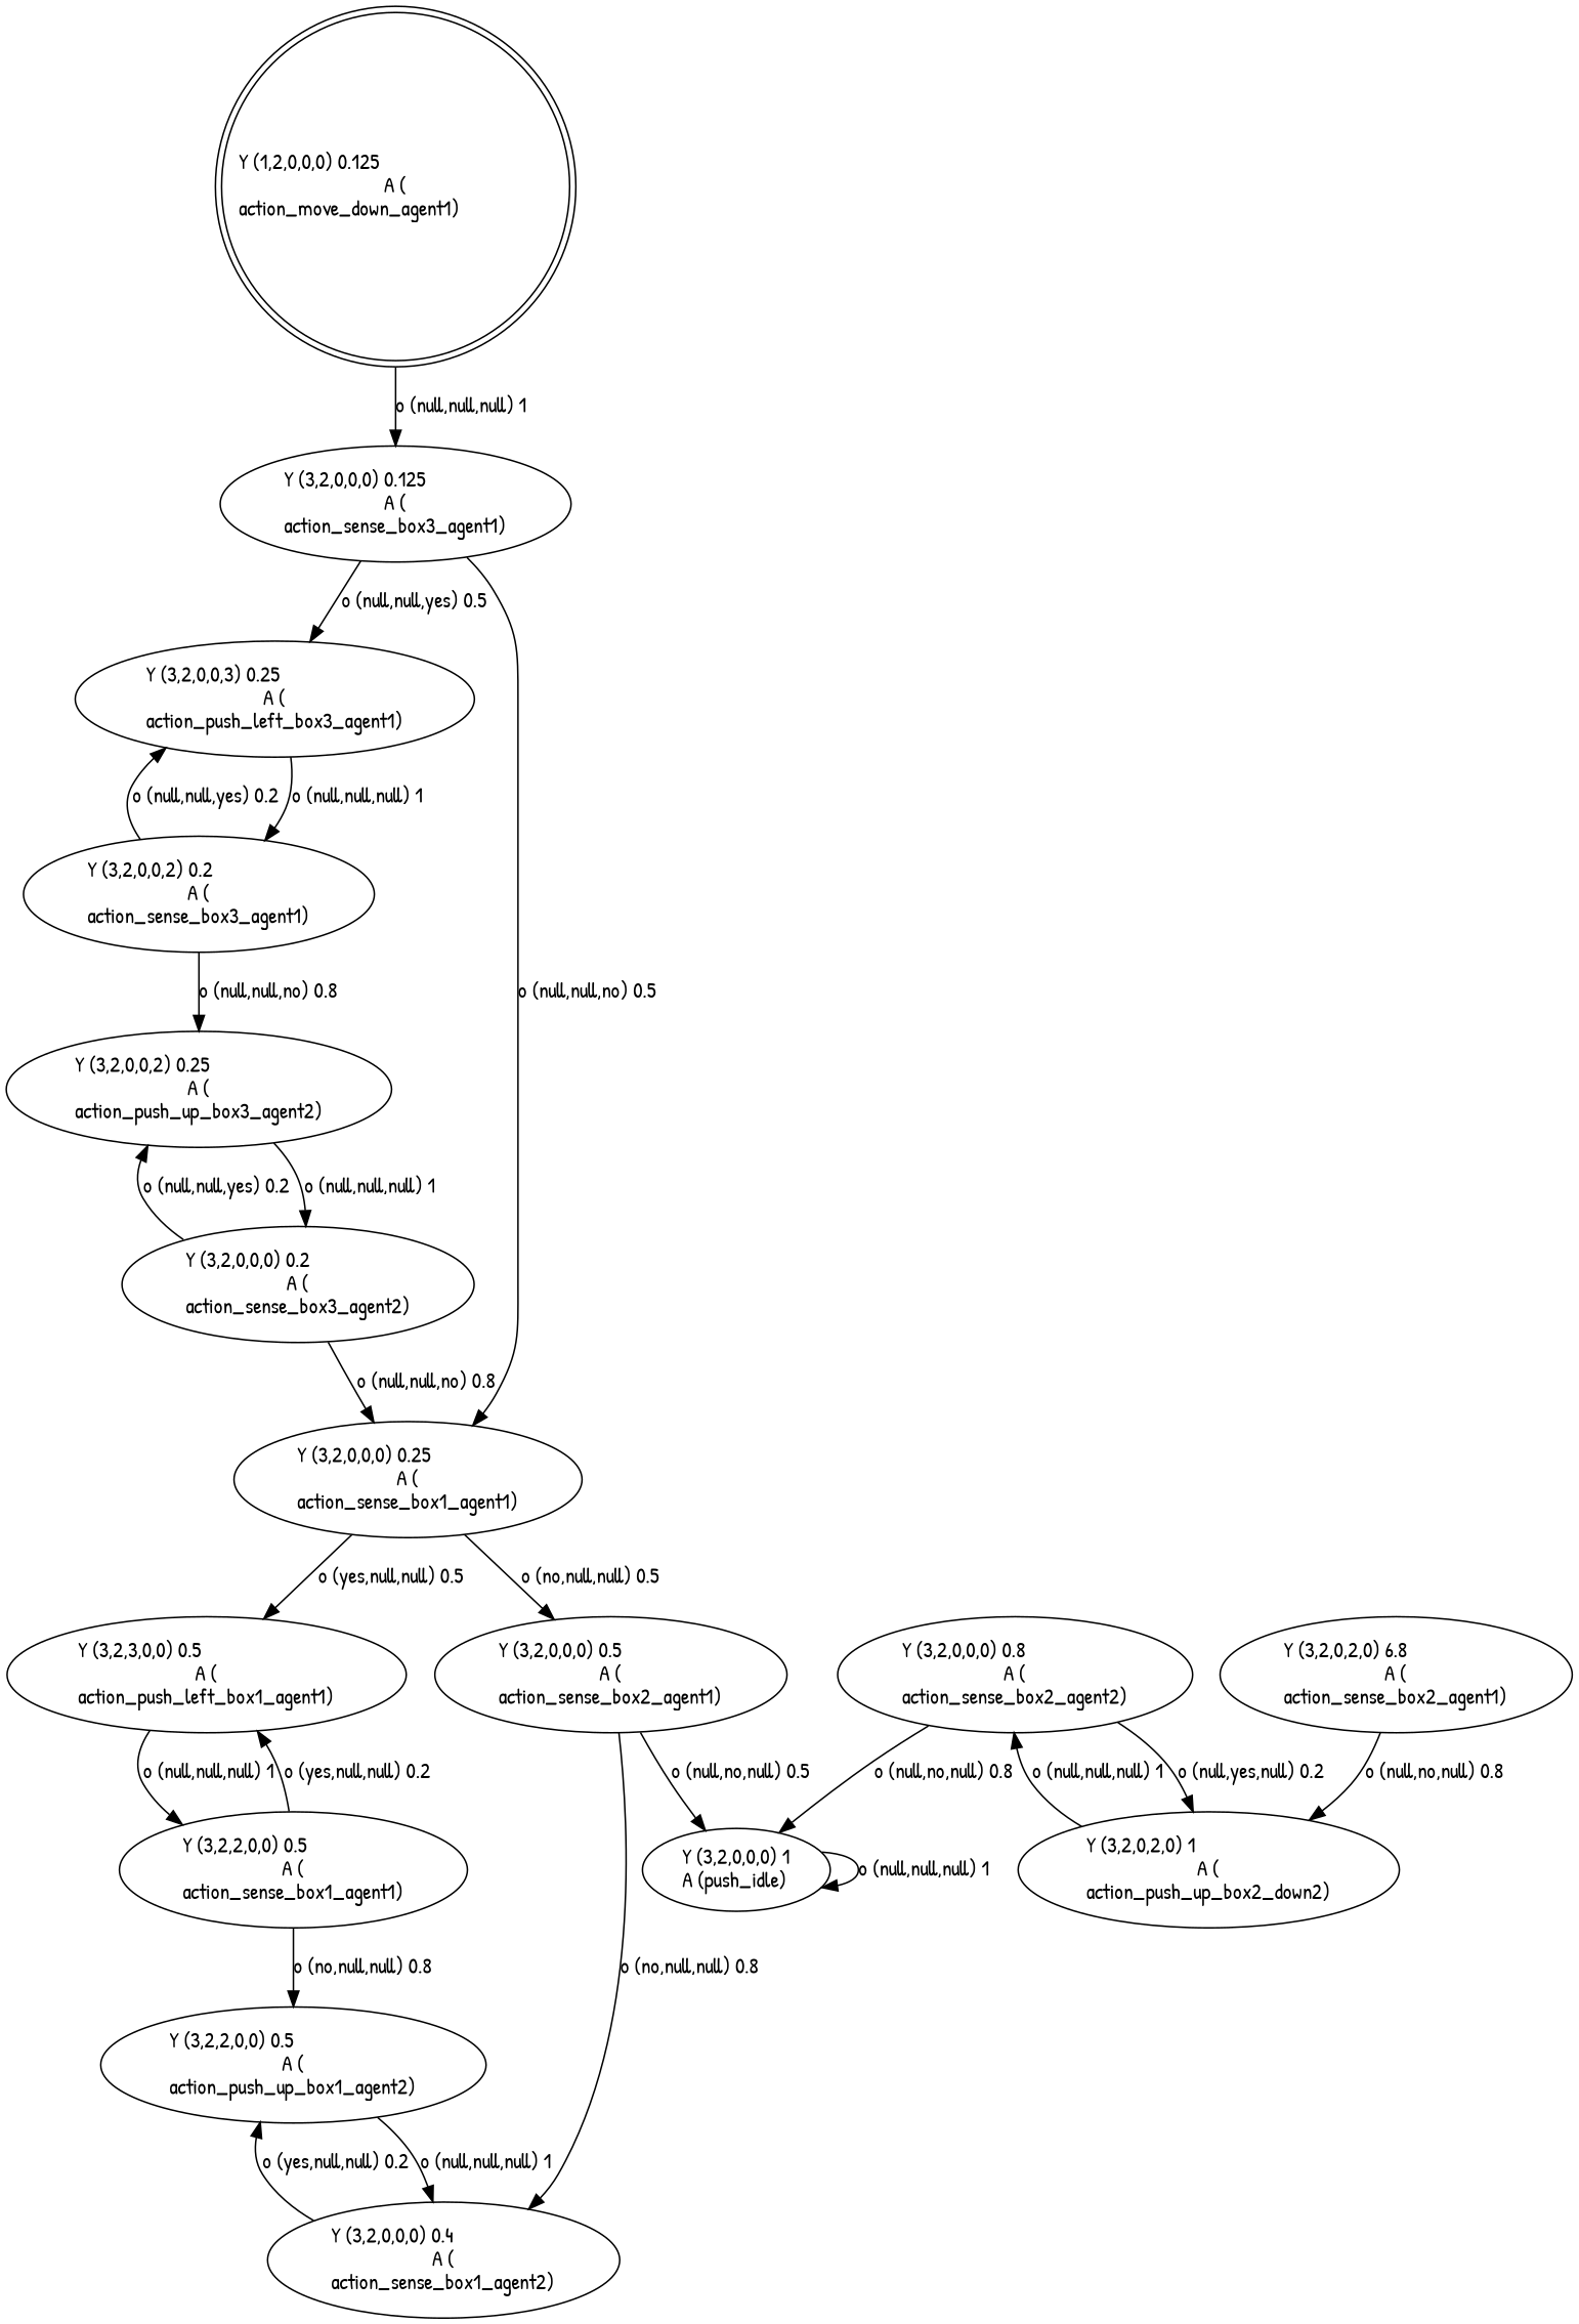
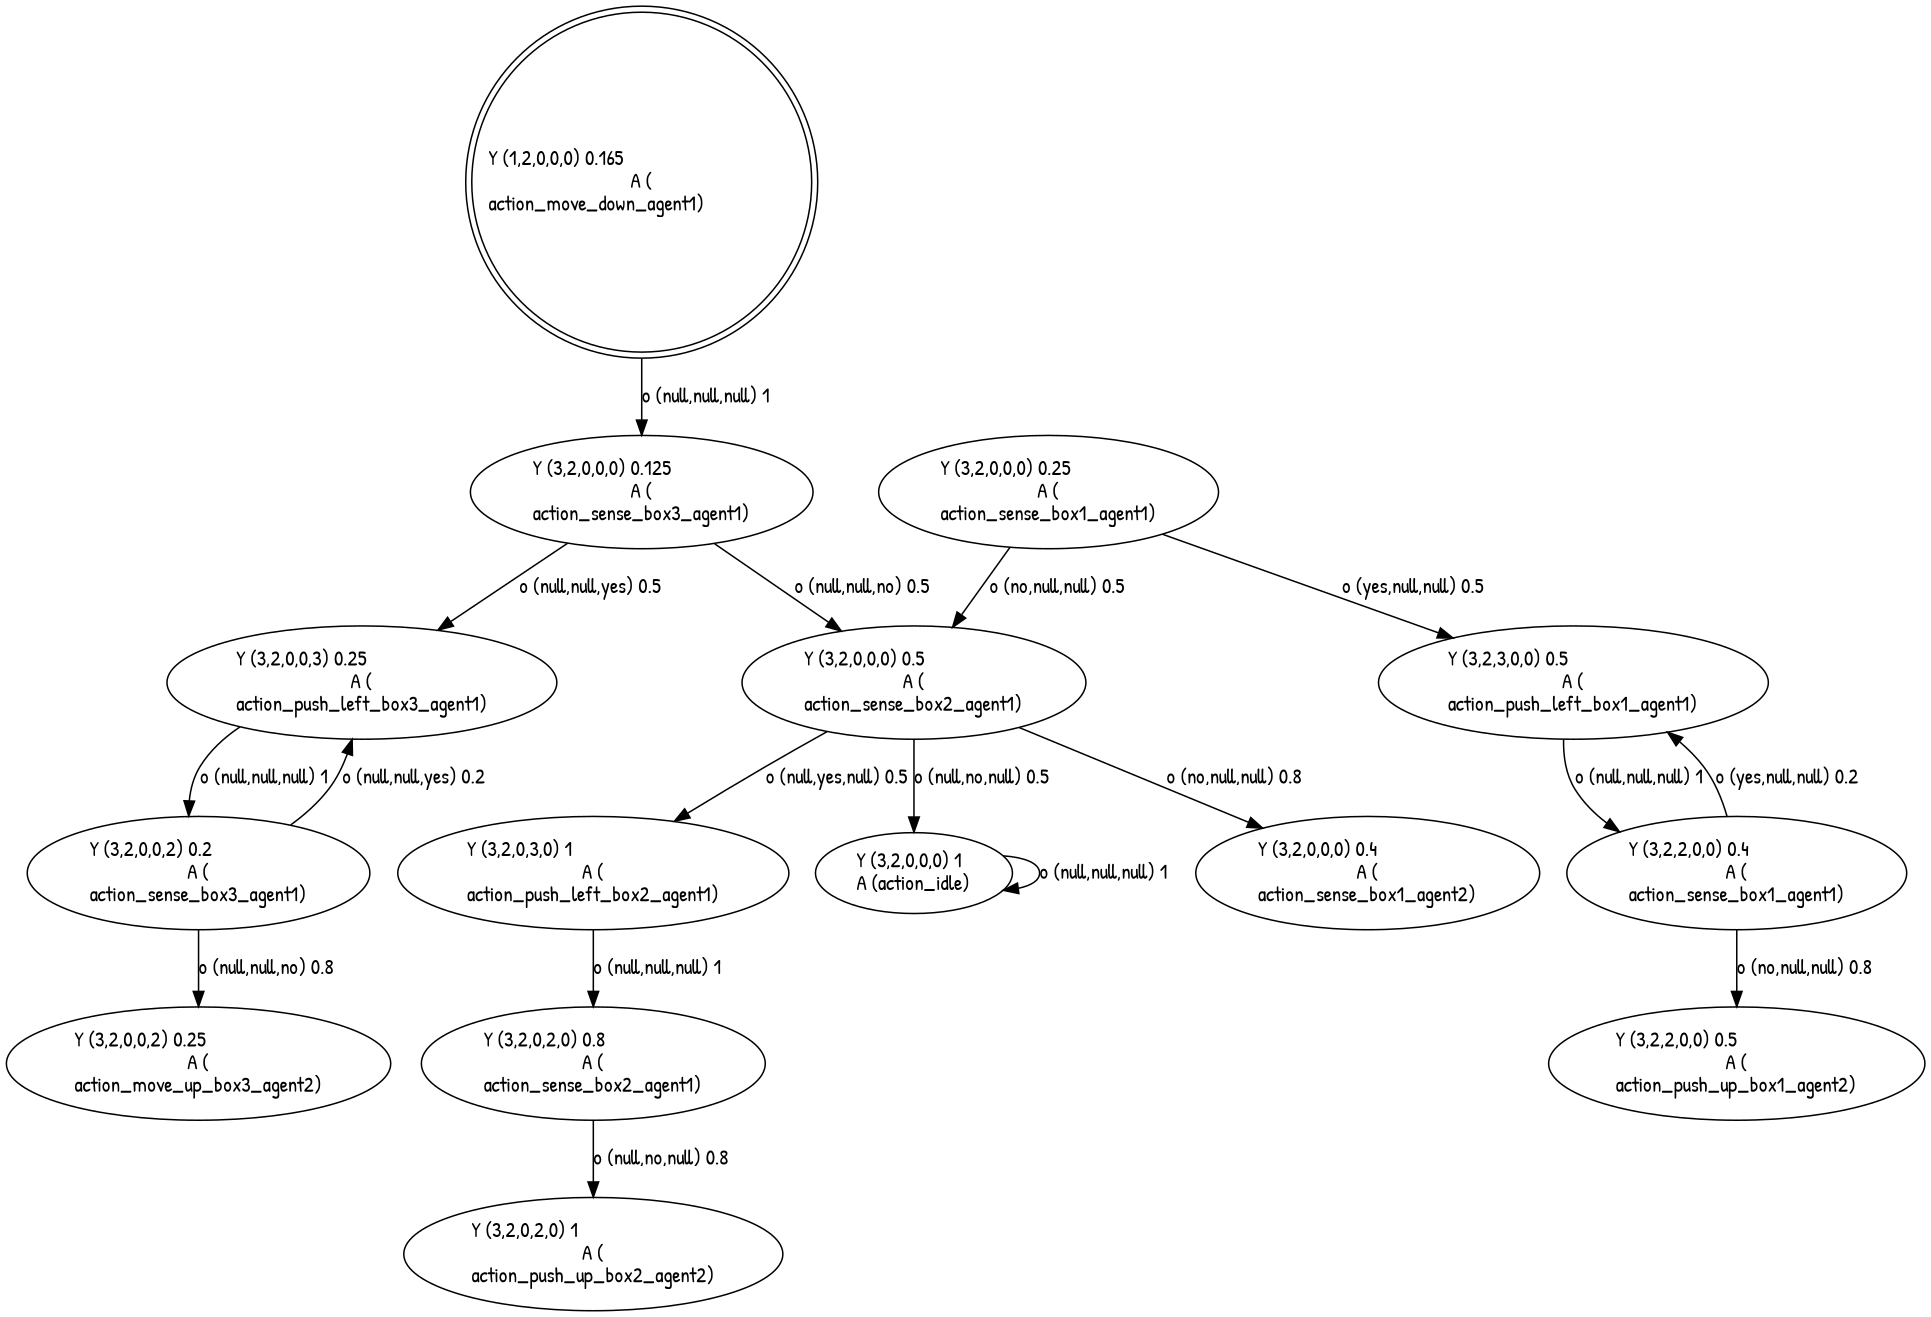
  digraph {
    fontname="Patrick Hand"
    node [fontname="Patrick Hand"]
    edge [fontname="Patrick Hand"]
-   n1 [label="Y (1,2,0,0,0) 0.125\lA (\naction_move_down_agent1)\l" labeljust=l shape=doublecircle]
+   n1 [label="Y (1,2,0,0,0) 0.165\lA (\naction_move_down_agent1)\l" labeljust=l shape=doublecircle]
    n2 [label="Y (3,2,0,0,0) 0.125\lA (\naction_sense_box3_agent1)\l"]
    n3 [label="Y (3,2,0,0,3) 0.25\lA (\naction_push_left_box3_agent1)\l"]
    n4 [label="Y (3,2,0,0,0) 0.25\lA (\naction_sense_box1_agent1)\l"]
    n5 [label="Y (3,2,0,0,2) 0.2\lA (\naction_sense_box3_agent1)\l"]
    n6 [label="Y (3,2,3,0,0) 0.5\lA (\naction_push_left_box1_agent1)\l"]
    n7 [label="Y (3,2,0,0,0) 0.5\lA (\naction_sense_box2_agent1)\l"]
-   n8 [label="Y (3,2,0,0,2) 0.25\lA (\naction_push_up_box3_agent2)\l"]
-   n9 [label="Y (3,2,2,0,0) 0.5\lA (\naction_sense_box1_agent1)\l"]
-   n11 [label="Y (3,2,0,0,0) 1\lA (push_idle)\l"]
+   n8 [label="Y (3,2,0,0,2) 0.25\lA (\naction_move_up_box3_agent2)\l"]
+   n9 [label="Y (3,2,2,0,0) 0.4\lA (\naction_sense_box1_agent1)\l"]
+   n10 [label="Y (3,2,0,3,0) 1\lA (\naction_push_left_box2_agent1)\l"]
+   n11 [label="Y (3,2,0,0,0) 1\lA (action_idle)\l"]
    n12 [label="Y (3,2,0,0,0) 0.4\lA (\naction_sense_box1_agent2)\l"]
-   n13 [label="Y (3,2,0,0,0) 0.2\lA (\naction_sense_box3_agent2)\l"]
    n14 [label="Y (3,2,2,0,0) 0.5\lA (\naction_push_up_box1_agent2)\l"]
-   n15 [label="Y (3,2,0,2,0) 6.8\lA (\naction_sense_box2_agent1)\l"]
-   n16 [label="Y (3,2,0,2,0) 1\lA (\naction_push_up_box2_down2)\l"]
-   n17 [label="Y (3,2,0,0,0) 0.8\lA (\naction_sense_box2_agent2)\l"]
+   n15 [label="Y (3,2,0,2,0) 0.8\lA (\naction_sense_box2_agent1)\l"]
+   n16 [label="Y (3,2,0,2,0) 1\lA (\naction_push_up_box2_agent2)\l"]
    n1 -> n2 [label="o (null,null,null) 1\l"]
    n2 -> n3 [label="o (null,null,yes) 0.5\l"]
-   n2 -> n4 [label="o (null,null,no) 0.5\l"]
+   n2 -> n7 [label="o (null,null,no) 0.5\l"]
    n3 -> n5 [label="o (null,null,null) 1\l"]
    n4 -> n6 [label="o (yes,null,null) 0.5\l"]
    n4 -> n7 [label="o (no,null,null) 0.5\l"]
    n5 -> n3 [label="o (null,null,yes) 0.2\l"]
    n5 -> n8 [label="o (null,null,no) 0.8\l"]
    n6 -> n9 [label="o (null,null,null) 1\l"]
+   n7 -> n10 [label="o (null,yes,null) 0.5\l"]
    n7 -> n11 [label="o (null,no,null) 0.5\l"]
    n7 -> n12 [label="o (no,null,null) 0.8\l"]
-   n8 -> n13 [label="o (null,null,null) 1\l"]
    n9 -> n6 [label="o (yes,null,null) 0.2\l"]
    n9 -> n14 [label="o (no,null,null) 0.8\l"]
+   n10 -> n15 [label="o (null,null,null) 1\l"]
    n11 -> n11 [label="o (null,null,null) 1\l"]
-   n12 -> n14 [label="o (yes,null,null) 0.2\l"]
-   n13 -> n4 [label="o (null,null,no) 0.8\l"]
-   n13 -> n8 [label="o (null,null,yes) 0.2\l"]
-   n14 -> n12 [label="o (null,null,null) 1\l"]
    n15 -> n16 [label="o (null,no,null) 0.8\l"]
-   n16 -> n17 [label="o (null,null,null) 1\l"]
-   n17 -> n11 [label="o (null,no,null) 0.8\l"]
-   n17 -> n16 [label="o (null,yes,null) 0.2\l"]
  }
